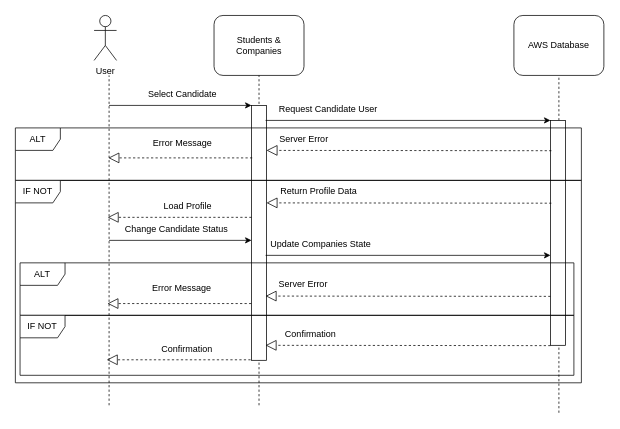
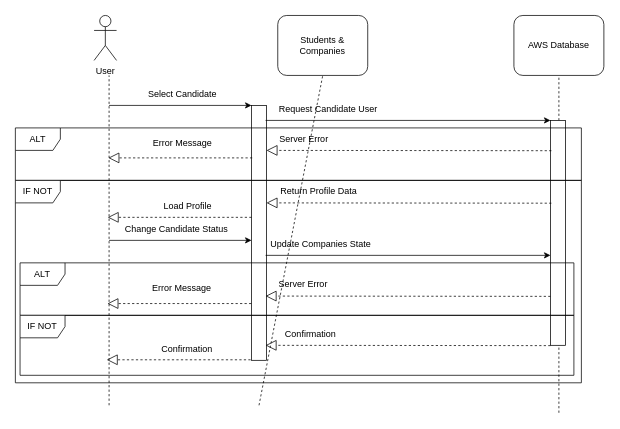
  <mxCell id="0" />
  <mxCell id="1" parent="0" />
  <mxCell id="2" value="&lt;div&gt;User&lt;/div&gt;" style="shape=umlActor;verticalLabelPosition=bottom;verticalAlign=top;html=1;outlineConnect=0;" parent="1" vertex="1"><mxGeometry x="125" y="20" width="30" height="60" as="geometry" /></mxCell>
- <mxCell id="3" value="&lt;div&gt;Students &amp;amp; Companies&lt;/div&gt;" style="rounded=1;whiteSpace=wrap;html=1;" parent="1" vertex="1"><mxGeometry x="285" y="20" width="120" height="80" as="geometry" /></mxCell>
+ <mxCell id="3" value="&lt;div&gt;Students &amp;amp; Companies&lt;/div&gt;" style="rounded=1;whiteSpace=wrap;html=1;" parent="1" vertex="1"><mxGeometry x="370" y="20" width="120" height="80" as="geometry" /></mxCell>
  <mxCell id="4" value="AWS Database" style="rounded=1;whiteSpace=wrap;html=1;" parent="1" vertex="1"><mxGeometry x="685" y="20" width="120" height="80" as="geometry" /></mxCell>
  <mxCell id="5" value="" style="endArrow=none;dashed=1;html=1;rounded=0;" parent="1" edge="1"><mxGeometry width="50" height="50" relative="1" as="geometry"><mxPoint x="145" y="540" as="sourcePoint" /><mxPoint x="145" y="100" as="targetPoint" /></mxGeometry></mxCell>
  <mxCell id="6" value="" style="endArrow=none;dashed=1;html=1;rounded=0;entryX=0.5;entryY=1;entryDx=0;entryDy=0;" parent="1" target="4" edge="1"><mxGeometry width="50" height="50" relative="1" as="geometry"><mxPoint x="745" y="550" as="sourcePoint" /><mxPoint x="744" y="210" as="targetPoint" /></mxGeometry></mxCell>
  <mxCell id="7" value="" style="endArrow=none;dashed=1;html=1;rounded=0;entryX=0.5;entryY=1;entryDx=0;entryDy=0;" parent="1" target="3" edge="1"><mxGeometry width="50" height="50" relative="1" as="geometry"><mxPoint x="345" y="540" as="sourcePoint" /><mxPoint x="345" y="250" as="targetPoint" /></mxGeometry></mxCell>
  <mxCell id="8" value="" style="endArrow=classic;html=1;rounded=0;entryX=0;entryY=0;entryDx=0;entryDy=0;" parent="1" target="10" edge="1"><mxGeometry width="50" height="50" relative="1" as="geometry"><mxPoint x="145" y="140" as="sourcePoint" /><mxPoint x="295" y="160" as="targetPoint" /></mxGeometry></mxCell>
  <mxCell id="9" value="Select Candidate" style="text;html=1;align=center;verticalAlign=middle;whiteSpace=wrap;rounded=0;" parent="1" vertex="1"><mxGeometry x="188.13" y="110" width="110" height="30" as="geometry" /></mxCell>
  <mxCell id="10" value="" style="rounded=0;whiteSpace=wrap;html=1;" parent="1" vertex="1"><mxGeometry x="335" y="140" width="20" height="340" as="geometry" /></mxCell>
  <mxCell id="11" value="" style="rounded=0;whiteSpace=wrap;html=1;" parent="1" vertex="1"><mxGeometry x="733.75" y="160" width="20" height="300" as="geometry" /></mxCell>
  <mxCell id="12" value="" style="endArrow=classic;html=1;rounded=0;entryX=0;entryY=0;entryDx=0;entryDy=0;" parent="1" edge="1"><mxGeometry width="50" height="50" relative="1" as="geometry"><mxPoint x="353.75" y="160" as="sourcePoint" /><mxPoint x="733.75" y="160" as="targetPoint" /></mxGeometry></mxCell>
  <mxCell id="13" value="" style="endArrow=block;dashed=1;endFill=0;endSize=12;html=1;rounded=0;" parent="1" edge="1"><mxGeometry width="160" relative="1" as="geometry"><mxPoint x="735" y="270.41" as="sourcePoint" /><mxPoint x="355" y="270" as="targetPoint" /></mxGeometry></mxCell>
  <mxCell id="14" value="" style="endArrow=block;dashed=1;endFill=0;endSize=12;html=1;rounded=0;" edge="1" parent="1"><mxGeometry width="160" relative="1" as="geometry"><mxPoint x="335.93" y="210" as="sourcePoint" /><mxPoint x="144.06" y="210" as="targetPoint" /></mxGeometry></mxCell>
  <mxCell id="15" value="Request Candidate User" style="text;html=1;align=center;verticalAlign=middle;whiteSpace=wrap;rounded=0;" vertex="1" parent="1"><mxGeometry x="350" y="130" width="175" height="30" as="geometry" /></mxCell>
  <mxCell id="16" value="Return Profile Data" style="text;html=1;align=center;verticalAlign=middle;whiteSpace=wrap;rounded=0;" vertex="1" parent="1"><mxGeometry x="365" y="240" width="120" height="30" as="geometry" /></mxCell>
  <mxCell id="17" value="ALT" style="shape=umlFrame;whiteSpace=wrap;html=1;pointerEvents=0;" vertex="1" parent="1"><mxGeometry x="20" y="170" width="755" height="70" as="geometry" /></mxCell>
  <mxCell id="18" value="" style="endArrow=block;dashed=1;endFill=0;endSize=12;html=1;rounded=0;" edge="1" parent="1"><mxGeometry width="160" relative="1" as="geometry"><mxPoint x="735" y="200.41" as="sourcePoint" /><mxPoint x="355" y="200" as="targetPoint" /></mxGeometry></mxCell>
  <mxCell id="19" value="Server Error" style="text;html=1;align=center;verticalAlign=middle;whiteSpace=wrap;rounded=0;" vertex="1" parent="1"><mxGeometry x="355" y="170" width="100" height="30" as="geometry" /></mxCell>
  <mxCell id="20" value="Error Message" style="text;html=1;align=center;verticalAlign=middle;whiteSpace=wrap;rounded=0;" vertex="1" parent="1"><mxGeometry x="193.13" y="175" width="100" height="30" as="geometry" /></mxCell>
  <mxCell id="21" value="IF NOT" style="shape=umlFrame;whiteSpace=wrap;html=1;pointerEvents=0;" vertex="1" parent="1"><mxGeometry x="20" y="240" width="755" height="270" as="geometry" /></mxCell>
  <mxCell id="22" value="" style="endArrow=block;dashed=1;endFill=0;endSize=12;html=1;rounded=0;" edge="1" parent="1"><mxGeometry width="160" relative="1" as="geometry"><mxPoint x="335" y="289.29" as="sourcePoint" /><mxPoint x="143.13" y="289.29" as="targetPoint" /></mxGeometry></mxCell>
  <mxCell id="23" value="Load Profile" style="text;html=1;align=center;verticalAlign=middle;whiteSpace=wrap;rounded=0;" vertex="1" parent="1"><mxGeometry x="200" y="260" width="100" height="30" as="geometry" /></mxCell>
  <mxCell id="24" value="" style="endArrow=classic;html=1;rounded=0;entryX=0;entryY=0;entryDx=0;entryDy=0;" edge="1" parent="1"><mxGeometry width="50" height="50" relative="1" as="geometry"><mxPoint x="145" y="320" as="sourcePoint" /><mxPoint x="335" y="320" as="targetPoint" /></mxGeometry></mxCell>
  <mxCell id="25" value="Change Candidate Status" style="text;html=1;align=center;verticalAlign=middle;whiteSpace=wrap;rounded=0;" vertex="1" parent="1"><mxGeometry x="145" y="290" width="180" height="30" as="geometry" /></mxCell>
  <mxCell id="26" value="" style="endArrow=classic;html=1;rounded=0;entryX=0;entryY=0;entryDx=0;entryDy=0;" edge="1" parent="1"><mxGeometry width="50" height="50" relative="1" as="geometry"><mxPoint x="353.75" y="340" as="sourcePoint" /><mxPoint x="733.75" y="340" as="targetPoint" /></mxGeometry></mxCell>
  <mxCell id="27" value="Update Companies State" style="text;html=1;align=center;verticalAlign=middle;whiteSpace=wrap;rounded=0;" vertex="1" parent="1"><mxGeometry x="350" y="310" width="155" height="30" as="geometry" /></mxCell>
  <mxCell id="28" value="" style="endArrow=block;dashed=1;endFill=0;endSize=12;html=1;rounded=0;" edge="1" parent="1"><mxGeometry width="160" relative="1" as="geometry"><mxPoint x="334.68" y="404.29" as="sourcePoint" /><mxPoint x="142.81" y="404.29" as="targetPoint" /></mxGeometry></mxCell>
  <mxCell id="29" value="" style="endArrow=block;dashed=1;endFill=0;endSize=12;html=1;rounded=0;" edge="1" parent="1"><mxGeometry width="160" relative="1" as="geometry"><mxPoint x="733.75" y="394.7" as="sourcePoint" /><mxPoint x="353.75" y="394.29" as="targetPoint" /></mxGeometry></mxCell>
  <mxCell id="30" value="Server Error" style="text;html=1;align=center;verticalAlign=middle;whiteSpace=wrap;rounded=0;" vertex="1" parent="1"><mxGeometry x="353.75" y="364.29" width="100" height="30" as="geometry" /></mxCell>
  <mxCell id="31" value="Error Message" style="text;html=1;align=center;verticalAlign=middle;whiteSpace=wrap;rounded=0;" vertex="1" parent="1"><mxGeometry x="191.88" y="369.29" width="100" height="30" as="geometry" /></mxCell>
  <mxCell id="32" value="ALT" style="shape=umlFrame;whiteSpace=wrap;html=1;pointerEvents=0;" vertex="1" parent="1"><mxGeometry x="26.25" y="350" width="738.75" height="70" as="geometry" /></mxCell>
  <mxCell id="33" value="IF NOT" style="shape=umlFrame;whiteSpace=wrap;html=1;pointerEvents=0;" vertex="1" parent="1"><mxGeometry x="26.25" y="420" width="738.75" height="80" as="geometry" /></mxCell>
  <mxCell id="34" value="" style="endArrow=block;dashed=1;endFill=0;endSize=12;html=1;rounded=0;" edge="1" parent="1"><mxGeometry width="160" relative="1" as="geometry"><mxPoint x="733.75" y="460.41" as="sourcePoint" /><mxPoint x="353.75" y="460" as="targetPoint" /></mxGeometry></mxCell>
  <mxCell id="35" value="Confirmation" style="text;html=1;align=center;verticalAlign=middle;whiteSpace=wrap;rounded=0;" vertex="1" parent="1"><mxGeometry x="363.75" y="430" width="100" height="30" as="geometry" /></mxCell>
  <mxCell id="36" value="" style="endArrow=block;dashed=1;endFill=0;endSize=12;html=1;rounded=0;" edge="1" parent="1"><mxGeometry width="160" relative="1" as="geometry"><mxPoint x="333.75" y="479.29" as="sourcePoint" /><mxPoint x="141.88" y="479.29" as="targetPoint" /></mxGeometry></mxCell>
  <mxCell id="37" value="Confirmation" style="text;html=1;align=center;verticalAlign=middle;whiteSpace=wrap;rounded=0;" vertex="1" parent="1"><mxGeometry x="198.75" y="450" width="100" height="30" as="geometry" /></mxCell>
